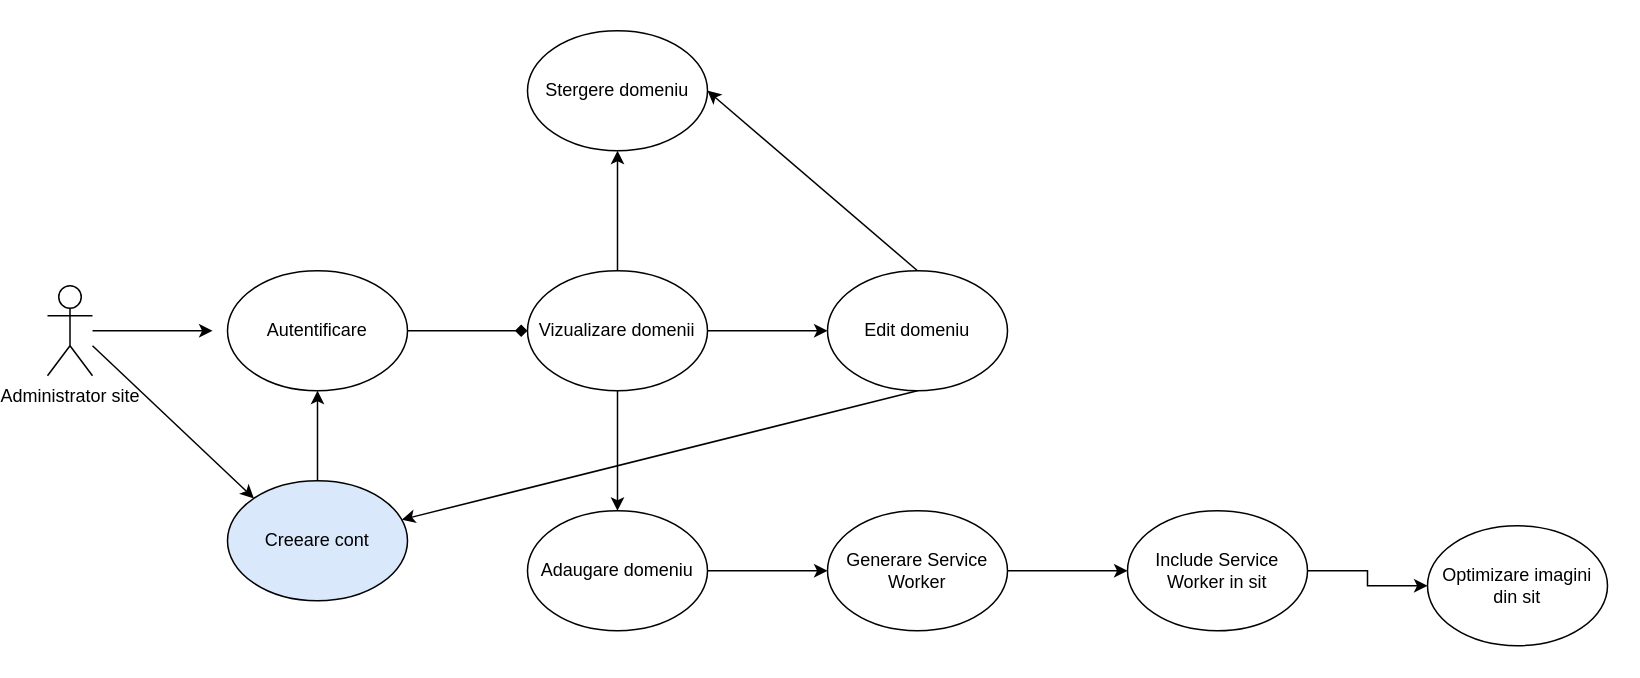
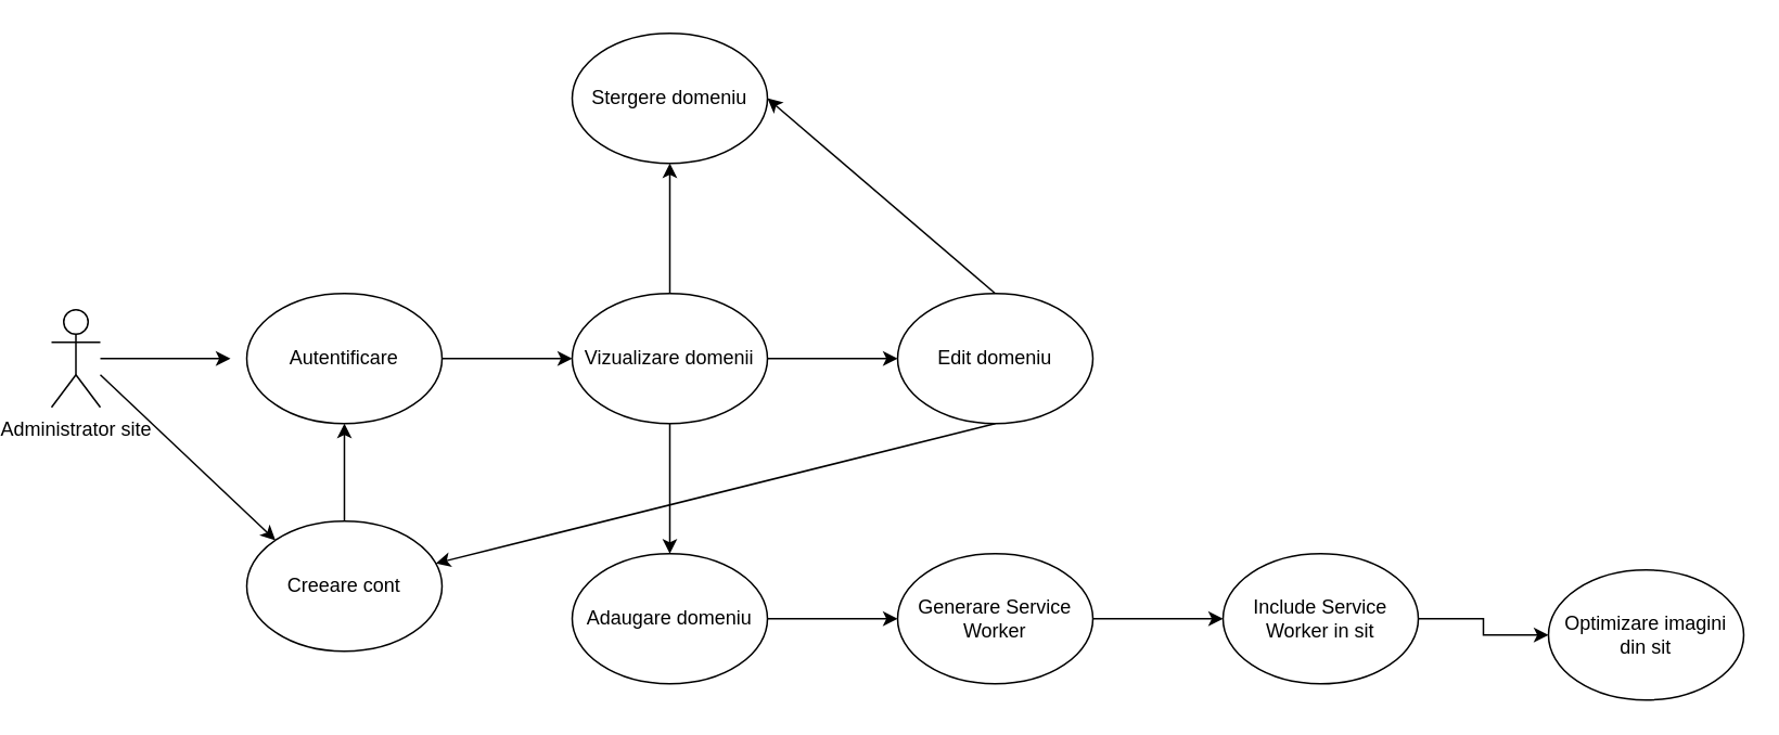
  <mxCell id="0" />
  <mxCell id="1" parent="0" />
  <mxCell id="2" value="" style="edgeStyle=orthogonalEdgeStyle;rounded=0;orthogonalLoop=1;jettySize=auto;html=1;" parent="1" source="3" edge="1"><mxGeometry relative="1" as="geometry"><mxPoint x="130" y="220" as="targetPoint" /></mxGeometry></mxCell>
  <mxCell id="3" value="Administrator site" style="shape=umlActor;verticalLabelPosition=bottom;labelBackgroundColor=#ffffff;verticalAlign=top;html=1;outlineConnect=0;" parent="1" vertex="1"><mxGeometry x="20" y="190" width="30" height="60" as="geometry" /></mxCell>
- <mxCell id="4" value="" style="edgeStyle=orthogonalEdgeStyle;rounded=0;orthogonalLoop=1;jettySize=auto;html=1;endArrow=diamond;" parent="1" source="5" target="9" edge="1"><mxGeometry relative="1" as="geometry" /></mxCell>
+ <mxCell id="4" value="" style="edgeStyle=orthogonalEdgeStyle;rounded=0;orthogonalLoop=1;jettySize=auto;html=1;" parent="1" source="5" target="9" edge="1"><mxGeometry relative="1" as="geometry" /></mxCell>
  <mxCell id="5" value="Autentificare" style="ellipse;whiteSpace=wrap;html=1;" parent="1" vertex="1"><mxGeometry x="140" y="180" width="120" height="80" as="geometry" /></mxCell>
  <mxCell id="6" value="" style="edgeStyle=orthogonalEdgeStyle;rounded=0;orthogonalLoop=1;jettySize=auto;html=1;" parent="1" source="9" target="13" edge="1"><mxGeometry relative="1" as="geometry" /></mxCell>
  <mxCell id="7" value="" style="edgeStyle=orthogonalEdgeStyle;rounded=0;orthogonalLoop=1;jettySize=auto;html=1;" edge="1" parent="1" source="9" target="11"><mxGeometry relative="1" as="geometry" /></mxCell>
  <mxCell id="8" value="" style="edgeStyle=orthogonalEdgeStyle;rounded=0;orthogonalLoop=1;jettySize=auto;html=1;" edge="1" parent="1" source="9" target="10"><mxGeometry relative="1" as="geometry" /></mxCell>
  <mxCell id="9" value="Vizualizare domenii" style="ellipse;whiteSpace=wrap;html=1;" parent="1" vertex="1"><mxGeometry x="340" y="180" width="120" height="80" as="geometry" /></mxCell>
  <mxCell id="10" value="Stergere domeniu" style="ellipse;whiteSpace=wrap;html=1;" vertex="1" parent="1"><mxGeometry x="340" y="20" width="120" height="80" as="geometry" /></mxCell>
  <mxCell id="11" value="Edit domeniu" style="ellipse;whiteSpace=wrap;html=1;" vertex="1" parent="1"><mxGeometry x="540" y="180" width="120" height="80" as="geometry" /></mxCell>
  <mxCell id="12" value="" style="edgeStyle=orthogonalEdgeStyle;rounded=0;orthogonalLoop=1;jettySize=auto;html=1;" parent="1" source="13" target="15" edge="1"><mxGeometry relative="1" as="geometry" /></mxCell>
  <mxCell id="13" value="Adaugare domeniu" style="ellipse;whiteSpace=wrap;html=1;" parent="1" vertex="1"><mxGeometry x="340" y="340" width="120" height="80" as="geometry" /></mxCell>
  <mxCell id="14" value="" style="edgeStyle=orthogonalEdgeStyle;rounded=0;orthogonalLoop=1;jettySize=auto;html=1;" parent="1" source="15" target="17" edge="1"><mxGeometry relative="1" as="geometry" /></mxCell>
  <mxCell id="15" value="Generare Service Worker" style="ellipse;whiteSpace=wrap;html=1;" parent="1" vertex="1"><mxGeometry x="540" y="340" width="120" height="80" as="geometry" /></mxCell>
  <mxCell id="16" value="" style="edgeStyle=orthogonalEdgeStyle;rounded=0;orthogonalLoop=1;jettySize=auto;html=1;" edge="1" parent="1" source="17" target="18"><mxGeometry relative="1" as="geometry" /></mxCell>
  <mxCell id="17" value="Include Service Worker in sit" style="ellipse;whiteSpace=wrap;html=1;" parent="1" vertex="1"><mxGeometry x="740" y="340" width="120" height="80" as="geometry" /></mxCell>
  <mxCell id="18" value="Optimizare imagini din sit" style="ellipse;whiteSpace=wrap;html=1;" vertex="1" parent="1"><mxGeometry x="940" y="350" width="120" height="80" as="geometry" /></mxCell>
- <mxCell id="19" value="Creeare cont" style="ellipse;whiteSpace=wrap;html=1;fillColor=#dae8fc;" parent="1" vertex="1"><mxGeometry x="140" y="320" width="120" height="80" as="geometry" /></mxCell>
+ <mxCell id="19" value="Creeare cont" style="ellipse;whiteSpace=wrap;html=1;" parent="1" vertex="1"><mxGeometry x="140" y="320" width="120" height="80" as="geometry" /></mxCell>
  <mxCell id="20" value="" style="endArrow=classic;html=1;entryX=0;entryY=0;entryDx=0;entryDy=0;" edge="1" parent="1" target="19"><mxGeometry width="50" height="50" relative="1" as="geometry"><mxPoint x="50" y="230" as="sourcePoint" /><mxPoint x="40" y="440" as="targetPoint" /></mxGeometry></mxCell>
  <mxCell id="21" value="" style="endArrow=classic;html=1;entryX=0.5;entryY=1;entryDx=0;entryDy=0;exitX=0.5;exitY=0;exitDx=0;exitDy=0;" edge="1" parent="1" source="19" target="5"><mxGeometry width="50" height="50" relative="1" as="geometry"><mxPoint x="-10" y="490" as="sourcePoint" /><mxPoint x="40" y="440" as="targetPoint" /></mxGeometry></mxCell>
  <mxCell id="22" value="" style="endArrow=classic;html=1;exitX=0.5;exitY=1;exitDx=0;exitDy=0;" edge="1" parent="1" source="11" target="19"><mxGeometry width="50" height="50" relative="1" as="geometry"><mxPoint x="600" y="270" as="sourcePoint" /><mxPoint x="40" y="440" as="targetPoint" /></mxGeometry></mxCell>
  <mxCell id="23" value="" style="endArrow=classic;html=1;entryX=1;entryY=0.5;entryDx=0;entryDy=0;exitX=0.5;exitY=0;exitDx=0;exitDy=0;" edge="1" parent="1" source="11" target="10"><mxGeometry width="50" height="50" relative="1" as="geometry"><mxPoint x="-10" y="490" as="sourcePoint" /><mxPoint x="40" y="440" as="targetPoint" /></mxGeometry></mxCell>
